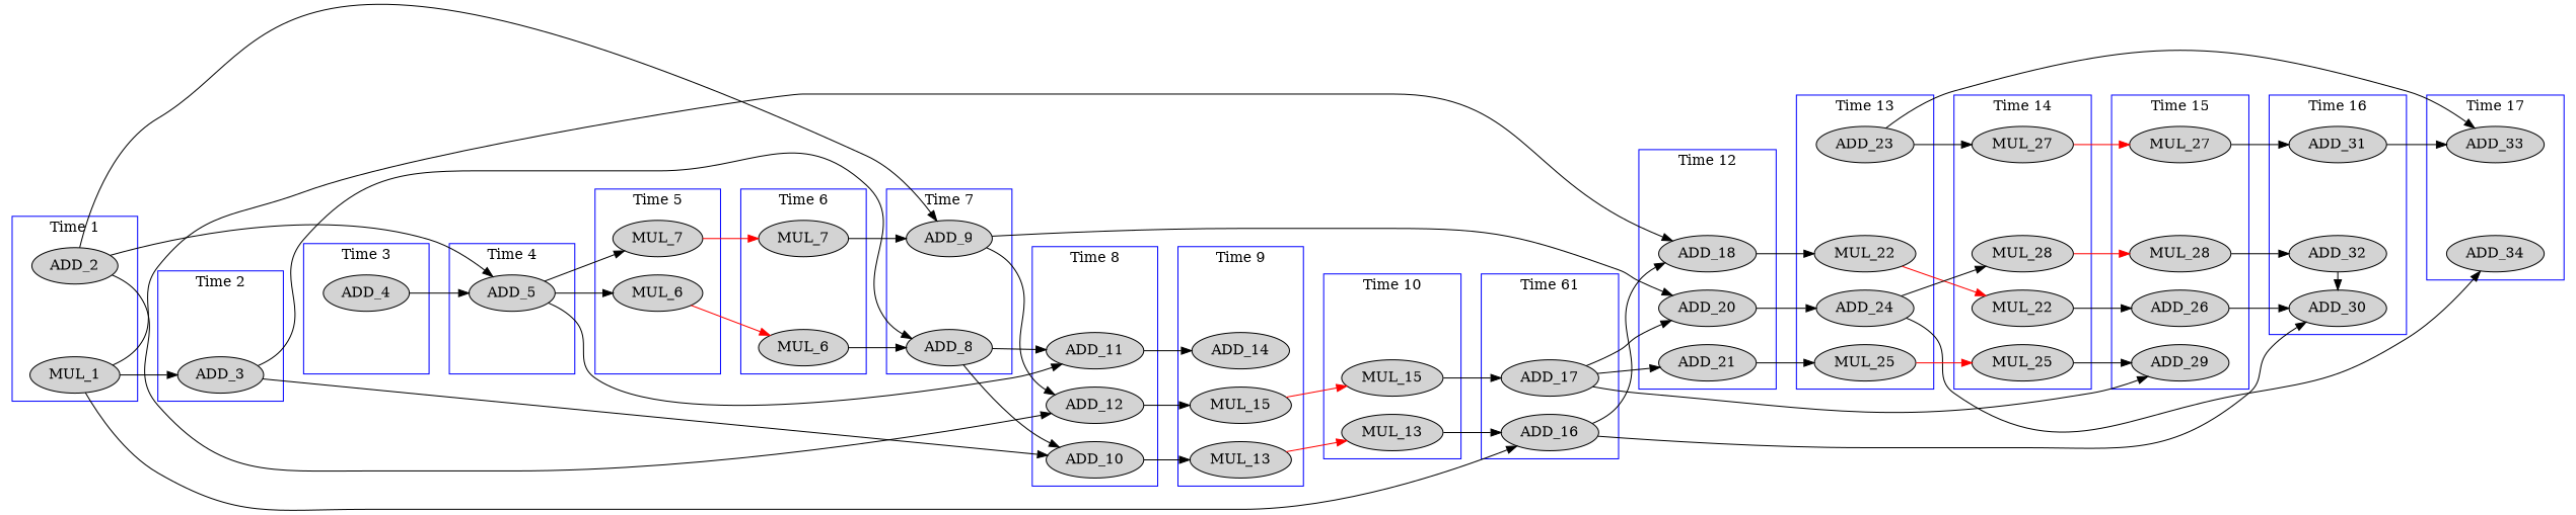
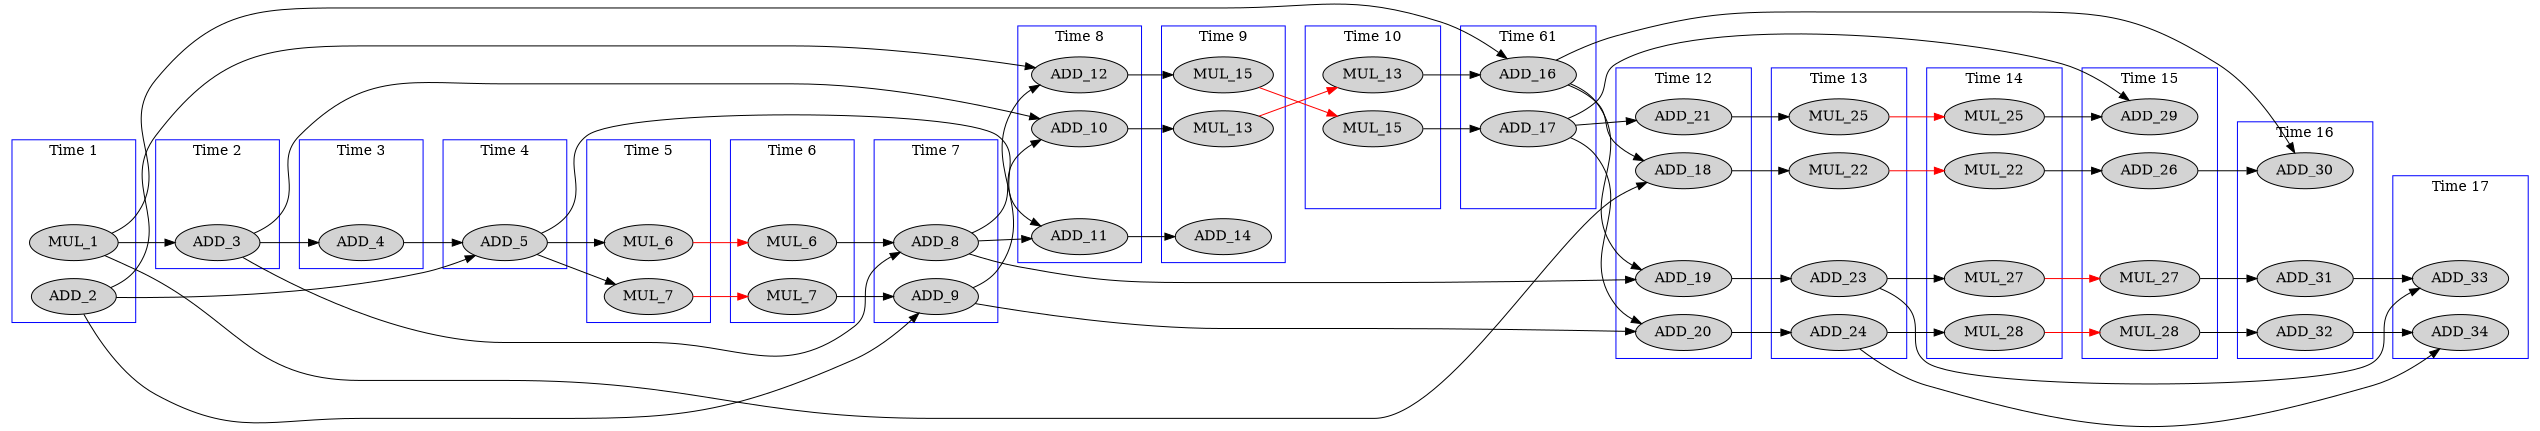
  digraph {
    newrank=true
    rankdir=LR
    node [style=filled]
    pseudo_1 [style=invis]
    n2 [label=MUL_1]
    ADD_2
    pseudo_2 [style=invis]
    ADD_3
    pseudo_3 [style=invis]
    ADD_4
    pseudo_4 [style=invis]
    ADD_5
    pseudo_5 [style=invis]
    n11 [label=MUL_6]
    n12 [label=MUL_7]
    pseudo_6 [style=invis]
    n14 [label=MUL_6]
    n15 [label=MUL_7]
    pseudo_7 [style=invis]
    ADD_8
    ADD_9
    pseudo_8 [style=invis]
    ADD_10
    ADD_11
    ADD_12
    pseudo_9 [style=invis]
    n24 [label=MUL_13]
    ADD_14
    n26 [label=MUL_15]
    pseudo_10 [style=invis]
    n28 [label=MUL_13]
    n29 [label=MUL_15]
    pseudo_11 [style=invis]
    ADD_16
    ADD_17
    pseudo_12 [style=invis]
    ADD_18
+   ADD_19
    ADD_20
    ADD_21
    pseudo_13 [style=invis]
    n39 [label=MUL_22]
    ADD_23
    ADD_24
    n42 [label=MUL_25]
    pseudo_14 [style=invis]
    n44 [label=MUL_22]
    n45 [label=MUL_25]
    n46 [label=MUL_27]
    n47 [label=MUL_28]
    pseudo_15 [style=invis]
    ADD_26
    n50 [label=MUL_27]
    n51 [label=MUL_28]
    ADD_29
    pseudo_16 [style=invis]
    ADD_30
    ADD_31
    ADD_32
    pseudo_17 [style=invis]
    ADD_33
    ADD_34
    subgraph cluster_1 {
      color=blue
      label="Time 1"
      rank=same
      pseudo_1
      n2
      ADD_2
    }
    subgraph cluster_2 {
      color=blue
      label="Time 2"
      rank=same
      pseudo_2
      ADD_3
    }
    subgraph cluster_3 {
      color=blue
      label="Time 3"
      rank=same
      pseudo_3
      ADD_4
    }
    subgraph cluster_4 {
      color=blue
      label="Time 4"
      rank=same
      pseudo_4
      ADD_5
    }
    subgraph cluster_5 {
      color=blue
      label="Time 5"
      rank=same
      pseudo_5
      n11
      n12
    }
    subgraph cluster_6 {
      color=blue
      label="Time 6"
      rank=same
      pseudo_6
      n14
      n15
    }
    subgraph cluster_7 {
      color=blue
      label="Time 7"
      rank=same
      pseudo_7
      ADD_8
      ADD_9
    }
    subgraph cluster_8 {
      color=blue
      label="Time 8"
      rank=same
      pseudo_8
      ADD_10
      ADD_11
      ADD_12
    }
    subgraph cluster_9 {
      color=blue
      label="Time 9"
      rank=same
      pseudo_9
      n24
      ADD_14
      n26
    }
    subgraph cluster_10 {
      color=blue
      label="Time 10"
      rank=same
      pseudo_10
      n28
      n29
    }
    subgraph cluster_11 {
      color=blue
      label="Time 61"
      rank=same
      pseudo_11
      ADD_16
      ADD_17
    }
    subgraph cluster_12 {
      color=blue
      label="Time 12"
      rank=same
      pseudo_12
      ADD_18
+     ADD_19
      ADD_20
      ADD_21
    }
    subgraph cluster_13 {
      color=blue
      label="Time 13"
      rank=same
      pseudo_13
      n39
      ADD_23
      ADD_24
      n42
    }
    subgraph cluster_14 {
      color=blue
      label="Time 14"
      rank=same
      pseudo_14
      n44
      n45
      n46
      n47
    }
    subgraph cluster_15 {
      color=blue
      label="Time 15"
      rank=same
      pseudo_15
      ADD_26
      n50
      n51
      ADD_29
    }
    subgraph cluster_16 {
      color=blue
      label="Time 16"
      rank=same
      pseudo_16
      ADD_30
      ADD_31
      ADD_32
    }
    subgraph cluster_17 {
      color=blue
      label="Time 17"
      rank=same
      pseudo_17
      ADD_33
      ADD_34
    }
    pseudo_1 -> pseudo_2 [style=invis]
    n2 -> ADD_3
    n2 -> ADD_16
    n2 -> ADD_18
    ADD_2 -> ADD_5
    ADD_2 -> ADD_9
    ADD_2 -> ADD_12
    pseudo_2 -> pseudo_3 [style=invis]
+   ADD_3 -> ADD_4
    ADD_3 -> ADD_8
    ADD_3 -> ADD_10
    pseudo_3 -> pseudo_4 [style=invis]
    ADD_4 -> ADD_5
    pseudo_4 -> pseudo_5 [style=invis]
    ADD_5 -> n11
    ADD_5 -> n12
    ADD_5 -> ADD_11
    pseudo_5 -> pseudo_6 [style=invis]
    n11 -> n14 [color=red]
    n12 -> n15 [color=red]
    pseudo_6 -> pseudo_7 [style=invis]
    n14 -> ADD_8
    n15 -> ADD_9
    pseudo_7 -> pseudo_8 [style=invis]
    ADD_8 -> ADD_10
    ADD_8 -> ADD_11
+   ADD_8 -> ADD_19
    ADD_9 -> ADD_12
    ADD_9 -> ADD_20
    pseudo_8 -> pseudo_9 [style=invis]
    ADD_10 -> n24
    ADD_11 -> ADD_14
    ADD_12 -> n26
    pseudo_9 -> pseudo_10 [style=invis]
    n24 -> n28 [color=red]
    n26 -> n29 [color=red]
    pseudo_10 -> pseudo_11 [style=invis]
    n28 -> ADD_16
    n29 -> ADD_17
    pseudo_11 -> pseudo_12 [style=invis]
    ADD_16 -> ADD_18
+   ADD_16 -> ADD_19
    ADD_16 -> ADD_30
    ADD_17 -> ADD_20
    ADD_17 -> ADD_21
    ADD_17 -> ADD_29
    pseudo_12 -> pseudo_13 [style=invis]
    ADD_18 -> n39
+   ADD_19 -> ADD_23
    ADD_20 -> ADD_24
    ADD_21 -> n42
    pseudo_13 -> pseudo_14 [style=invis]
    n39 -> n44 [color=red]
    ADD_23 -> n46
    ADD_23 -> ADD_33
    ADD_24 -> n47
    ADD_24 -> ADD_34
    n42 -> n45 [color=red]
    pseudo_14 -> pseudo_15 [style=invis]
    n44 -> ADD_26
    n45 -> ADD_29
    n46 -> n50 [color=red]
    n47 -> n51 [color=red]
    pseudo_15 -> pseudo_16 [style=invis]
    ADD_26 -> ADD_30
    n50 -> ADD_31
    n51 -> ADD_32
    pseudo_16 -> pseudo_17 [style=invis]
    ADD_31 -> ADD_33
-   ADD_32 -> ADD_30
+   ADD_32 -> ADD_34
  }
